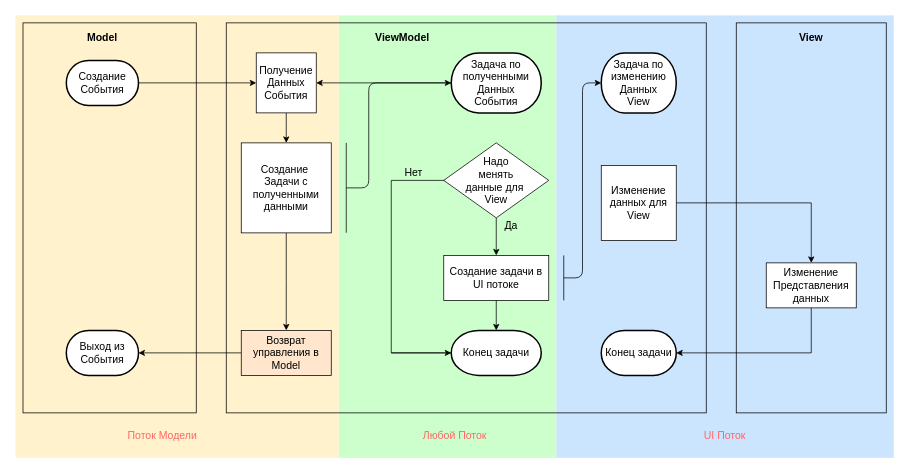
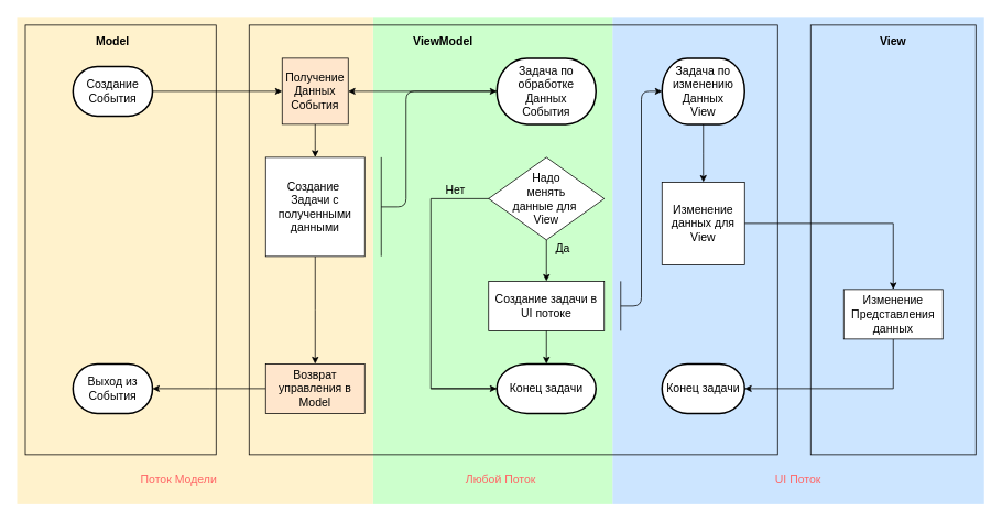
  <mxCell id="0" />
  <mxCell id="1" parent="0" />
  <mxCell id="2" value="" style="rounded=0;whiteSpace=wrap;html=1;fillColor=#CCE5FF;fontSize=14;strokeColor=none;" vertex="1" parent="1"><mxGeometry x="741" width="450" height="590" as="geometry" y="20" /></mxCell>
  <mxCell id="3" value="" style="rounded=0;whiteSpace=wrap;html=1;fillColor=#CCFFCC;fontSize=14;strokeColor=none;" vertex="1" parent="1"><mxGeometry x="451" width="290" height="590" as="geometry" y="20" /></mxCell>
  <mxCell id="4" value="" style="rounded=0;whiteSpace=wrap;html=1;fillColor=#FFF2CC;fontSize=14;strokeColor=none;" vertex="1" parent="1"><mxGeometry x="20" width="431" height="590" as="geometry" y="20" /></mxCell>
  <mxCell id="5" value="" style="rounded=0;whiteSpace=wrap;html=1;fillColor=none;" vertex="1" parent="1"><mxGeometry x="301" y="30" width="640" height="520" as="geometry" /></mxCell>
  <mxCell id="6" value="ViewModel" style="text;html=1;strokeColor=none;fillColor=none;align=center;verticalAlign=middle;whiteSpace=wrap;rounded=0;fontStyle=1;fontSize=14;" vertex="1" parent="1"><mxGeometry x="501" y="40" width="70" height="20" as="geometry" /></mxCell>
  <mxCell id="7" value="" style="edgeStyle=elbowEdgeStyle;rounded=0;orthogonalLoop=1;jettySize=auto;html=1;endArrow=classic;endFill=1;fontSize=14;" edge="1" parent="1" source="8" target="22"><mxGeometry relative="1" as="geometry" /></mxCell>
- <mxCell id="8" value="Получение&lt;br&gt;Данных&lt;br&gt;События" style="whiteSpace=wrap;html=1;aspect=fixed;fontSize=14;" vertex="1" parent="1"><mxGeometry x="341" y="70" width="80" height="80" as="geometry" /></mxCell>
+ <mxCell id="8" value="Получение&lt;br&gt;Данных&lt;br&gt;События" style="whiteSpace=wrap;html=1;aspect=fixed;fontSize=14;fillColor=#ffe6cc;" vertex="1" parent="1"><mxGeometry x="341" y="70" width="80" height="80" as="geometry" /></mxCell>
+ <mxCell id="9" style="edgeStyle=elbowEdgeStyle;rounded=0;orthogonalLoop=1;jettySize=auto;html=1;entryX=0.5;entryY=0;entryDx=0;entryDy=0;endArrow=classic;endFill=1;fontSize=14;" edge="1" parent="1" source="10" target="12"><mxGeometry relative="1" as="geometry" /></mxCell>
  <mxCell id="10" value="Задача по изменению&lt;br&gt;Данных&lt;br&gt;View" style="strokeWidth=2;html=1;shape=mxgraph.flowchart.terminator;whiteSpace=wrap;fontSize=14;" vertex="1" parent="1"><mxGeometry x="801" y="70" width="100" height="80" as="geometry" /></mxCell>
  <mxCell id="11" style="edgeStyle=elbowEdgeStyle;rounded=0;orthogonalLoop=1;jettySize=auto;html=1;entryX=0.5;entryY=0;entryDx=0;entryDy=0;endArrow=classic;endFill=1;fontSize=14;elbow=vertical;exitX=1;exitY=0.5;exitDx=0;exitDy=0;" edge="1" parent="1" source="12" target="46"><mxGeometry relative="1" as="geometry"><Array as="points"><mxPoint x="1001" y="270" /></Array></mxGeometry></mxCell>
  <mxCell id="12" value="Изменение данных для View" style="whiteSpace=wrap;html=1;aspect=fixed;fontSize=14;" vertex="1" parent="1"><mxGeometry x="801" y="220" width="100" height="100" as="geometry" /></mxCell>
  <mxCell id="13" value="Конец задачи" style="strokeWidth=2;html=1;shape=mxgraph.flowchart.terminator;whiteSpace=wrap;fontSize=14;" vertex="1" parent="1"><mxGeometry x="801" y="440" width="100" height="60" as="geometry" /></mxCell>
  <mxCell id="14" style="edgeStyle=elbowEdgeStyle;rounded=0;orthogonalLoop=1;jettySize=auto;html=1;entryX=1;entryY=0.5;entryDx=0;entryDy=0;entryPerimeter=0;endArrow=classic;endFill=1;fontSize=14;" edge="1" parent="1" source="15" target="20"><mxGeometry relative="1" as="geometry" /></mxCell>
  <mxCell id="15" value="&lt;span style=&quot;white-space: normal&quot;&gt;Возврат управления в Model&lt;/span&gt;" style="rounded=0;whiteSpace=wrap;html=1;fillColor=#ffe6cc;fontSize=14;" vertex="1" parent="1"><mxGeometry x="321" y="440" width="120" height="60" as="geometry" /></mxCell>
  <mxCell id="16" value="" style="group" vertex="1" connectable="0" parent="1"><mxGeometry x="30" y="30" width="231" height="520" as="geometry" /></mxCell>
  <mxCell id="17" value="" style="rounded=0;whiteSpace=wrap;html=1;fillColor=none;" vertex="1" parent="16"><mxGeometry width="231" height="520" as="geometry" /></mxCell>
  <mxCell id="18" value="Model" style="text;html=1;strokeColor=none;fillColor=none;align=center;verticalAlign=middle;whiteSpace=wrap;rounded=0;fontStyle=1;fontSize=14;" vertex="1" parent="16"><mxGeometry x="77" y="10.196" width="57.75" height="20.392" as="geometry" /></mxCell>
  <mxCell id="19" value="Создание&lt;br&gt;События" style="strokeWidth=2;html=1;shape=mxgraph.flowchart.terminator;whiteSpace=wrap;fontSize=14;" vertex="1" parent="16"><mxGeometry x="57.75" y="50" width="96.25" height="60" as="geometry" /></mxCell>
  <mxCell id="20" value="Выход из&lt;br&gt;События" style="strokeWidth=2;html=1;shape=mxgraph.flowchart.terminator;whiteSpace=wrap;fontSize=14;" vertex="1" parent="16"><mxGeometry x="57.75" y="410" width="96.25" height="60" as="geometry" /></mxCell>
  <mxCell id="21" style="edgeStyle=elbowEdgeStyle;rounded=0;orthogonalLoop=1;jettySize=auto;html=1;entryX=0.5;entryY=0;entryDx=0;entryDy=0;endArrow=classic;endFill=1;fontSize=14;" edge="1" parent="1" source="22" target="15"><mxGeometry relative="1" as="geometry" /></mxCell>
  <mxCell id="22" value="&lt;span style=&quot;white-space: normal&quot;&gt;Создание&amp;nbsp;&lt;/span&gt;&lt;br style=&quot;white-space: normal&quot;&gt;&lt;span style=&quot;white-space: normal&quot;&gt;Задачи&amp;nbsp;&lt;/span&gt;&lt;span style=&quot;white-space: normal&quot;&gt;с полученными данными&lt;/span&gt;" style="rounded=0;whiteSpace=wrap;html=1;fillColor=#ffffff;fontSize=14;" vertex="1" parent="1"><mxGeometry x="321" y="190" width="120" height="120" as="geometry" /></mxCell>
  <mxCell id="23" style="edgeStyle=elbowEdgeStyle;rounded=0;orthogonalLoop=1;jettySize=auto;html=1;endArrow=classic;endFill=1;fontSize=14;" edge="1" parent="1" source="19" target="8"><mxGeometry relative="1" as="geometry" /></mxCell>
  <mxCell id="24" value="" style="group" vertex="1" connectable="0" parent="1"><mxGeometry x="521" y="240" width="88" height="230" as="geometry" /></mxCell>
  <mxCell id="25" value="" style="shape=partialRectangle;whiteSpace=wrap;html=1;bottom=1;right=1;left=1;top=0;fillColor=none;routingCenterX=-0.5;fontSize=14;direction=south;" vertex="1" parent="24"><mxGeometry width="80" height="230" as="geometry" /></mxCell>
  <mxCell id="26" value="" style="group" vertex="1" connectable="0" parent="1"><mxGeometry x="571" y="70" width="180" height="430" as="geometry" /></mxCell>
- <mxCell id="27" value="Задача по полученными&lt;br&gt;Данных&lt;br&gt;События" style="strokeWidth=2;html=1;shape=mxgraph.flowchart.terminator;whiteSpace=wrap;fontSize=14;" vertex="1" parent="26"><mxGeometry x="30" width="120" height="80" as="geometry" /></mxCell>
+ <mxCell id="27" value="Задача по обработке&lt;br&gt;Данных&lt;br&gt;События" style="strokeWidth=2;html=1;shape=mxgraph.flowchart.terminator;whiteSpace=wrap;fontSize=14;" vertex="1" parent="26"><mxGeometry x="30" width="120" height="80" as="geometry" /></mxCell>
  <mxCell id="28" value="Конец задачи" style="strokeWidth=2;html=1;shape=mxgraph.flowchart.terminator;whiteSpace=wrap;fontSize=14;" vertex="1" parent="26"><mxGeometry x="30" y="370" width="120" height="60" as="geometry" /></mxCell>
  <mxCell id="29" value="Надо &lt;br&gt;менять &lt;br&gt;данные для&amp;nbsp;&lt;br&gt;View" style="rhombus;whiteSpace=wrap;html=1;fontSize=14;" vertex="1" parent="26"><mxGeometry x="20" y="120" width="140" height="100" as="geometry" /></mxCell>
  <mxCell id="30" value="&lt;span style=&quot;white-space: normal&quot;&gt;Создание задачи в UI&amp;nbsp;&lt;/span&gt;&lt;span style=&quot;white-space: normal&quot;&gt;потоке&lt;/span&gt;" style="rounded=0;whiteSpace=wrap;html=1;fontSize=14;" vertex="1" parent="26"><mxGeometry x="20" y="270" width="140" height="60" as="geometry" /></mxCell>
  <mxCell id="31" value="" style="edgeStyle=orthogonalEdgeStyle;rounded=0;orthogonalLoop=1;jettySize=auto;html=1;fontSize=14;" edge="1" parent="26" source="27" target="8"><mxGeometry relative="1" as="geometry" /></mxCell>
  <mxCell id="32" value="" style="edgeStyle=orthogonalEdgeStyle;rounded=0;orthogonalLoop=1;jettySize=auto;html=1;fontSize=14;" edge="1" parent="26" source="29" target="30"><mxGeometry relative="1" as="geometry" /></mxCell>
  <mxCell id="33" value="" style="edgeStyle=orthogonalEdgeStyle;rounded=0;orthogonalLoop=1;jettySize=auto;html=1;fontSize=14;" edge="1" parent="26" source="30" target="28"><mxGeometry relative="1" as="geometry" /></mxCell>
  <mxCell id="34" value="Да" style="text;html=1;strokeColor=none;fillColor=none;align=center;verticalAlign=middle;whiteSpace=wrap;rounded=0;fontSize=14;" vertex="1" parent="1"><mxGeometry x="661" y="290" width="40" height="20" as="geometry" /></mxCell>
  <mxCell id="35" value="Нет" style="text;html=1;strokeColor=none;fillColor=none;align=center;verticalAlign=middle;whiteSpace=wrap;rounded=0;fontSize=14;" vertex="1" parent="1"><mxGeometry x="531" y="220" width="40" height="20" as="geometry" /></mxCell>
  <mxCell id="36" value="" style="endArrow=none;html=1;fontSize=14;" edge="1" parent="1"><mxGeometry width="50" height="50" relative="1" as="geometry"><mxPoint x="751" y="400" as="sourcePoint" /><mxPoint x="751" y="340" as="targetPoint" /></mxGeometry></mxCell>
  <mxCell id="37" value="" style="endArrow=classic;html=1;fontSize=14;entryX=0;entryY=0.5;entryDx=0;entryDy=0;entryPerimeter=0;edgeStyle=elbowEdgeStyle;" edge="1" parent="1" target="10"><mxGeometry width="50" height="50" relative="1" as="geometry"><mxPoint x="751" y="370" as="sourcePoint" /><mxPoint x="801" y="330" as="targetPoint" /></mxGeometry></mxCell>
  <mxCell id="38" style="edgeStyle=elbowEdgeStyle;rounded=0;orthogonalLoop=1;jettySize=auto;elbow=vertical;html=1;entryX=1;entryY=0.5;entryDx=0;entryDy=0;entryPerimeter=0;endArrow=classic;endFill=1;fontSize=14;" edge="1" parent="1" source="46" target="13"><mxGeometry relative="1" as="geometry"><Array as="points"><mxPoint x="981" y="470" /></Array></mxGeometry></mxCell>
  <mxCell id="39" value="" style="endArrow=classic;html=1;fontSize=14;entryX=0;entryY=0.5;entryDx=0;entryDy=0;entryPerimeter=0;edgeStyle=elbowEdgeStyle;endFill=1;" edge="1" parent="1" target="27"><mxGeometry width="50" height="50" relative="1" as="geometry"><mxPoint x="461" y="250" as="sourcePoint" /><mxPoint x="521" y="150" as="targetPoint" /><Array as="points"><mxPoint x="491" y="180" /></Array></mxGeometry></mxCell>
  <mxCell id="40" value="" style="endArrow=none;html=1;fontSize=14;exitX=0.25;exitY=0.538;exitDx=0;exitDy=0;exitPerimeter=0;" edge="1" parent="1" source="5"><mxGeometry width="50" height="50" relative="1" as="geometry"><mxPoint x="411" y="240" as="sourcePoint" /><mxPoint x="461" y="190" as="targetPoint" /></mxGeometry></mxCell>
  <mxCell id="41" value="Поток Модели" style="text;html=1;strokeColor=none;fillColor=none;align=center;verticalAlign=middle;whiteSpace=wrap;rounded=0;fontSize=14;fontColor=#FF6666;" vertex="1" parent="1"><mxGeometry x="151" y="570" width="130" height="20" as="geometry" /></mxCell>
  <mxCell id="42" value="Любой Поток" style="text;html=1;strokeColor=none;fillColor=none;align=center;verticalAlign=middle;whiteSpace=wrap;rounded=0;fontSize=14;fontColor=#FF6666;" vertex="1" parent="1"><mxGeometry x="541" y="570" width="130" height="20" as="geometry" /></mxCell>
  <mxCell id="43" value="UI Поток" style="text;html=1;strokeColor=none;fillColor=none;align=center;verticalAlign=middle;whiteSpace=wrap;rounded=0;fontSize=14;fontColor=#FF6666;" vertex="1" parent="1"><mxGeometry x="901" y="570" width="130" height="20" as="geometry" /></mxCell>
  <mxCell id="44" value="" style="rounded=0;whiteSpace=wrap;html=1;fillColor=none;" vertex="1" parent="1"><mxGeometry x="981" y="30" width="200" height="520" as="geometry" /></mxCell>
  <mxCell id="45" value="View" style="text;html=1;strokeColor=none;fillColor=none;align=center;verticalAlign=middle;whiteSpace=wrap;rounded=0;fontStyle=1;fontSize=14;" vertex="1" parent="1"><mxGeometry x="1041" y="30" width="80" height="40" as="geometry" /></mxCell>
  <mxCell id="46" value="&lt;span style=&quot;white-space: normal&quot;&gt;Изменение&lt;/span&gt;&lt;br style=&quot;white-space: normal&quot;&gt;&lt;span style=&quot;white-space: normal&quot;&gt;Представления данных&lt;/span&gt;" style="rounded=0;whiteSpace=wrap;html=1;fontSize=14;" vertex="1" parent="1"><mxGeometry x="1021" y="350" width="120" height="60" as="geometry" /></mxCell>
  <mxCell id="47" value="" style="endArrow=classic;html=1;fontSize=14;exitX=1;exitY=1;exitDx=0;exitDy=0;entryX=0;entryY=0.5;entryDx=0;entryDy=0;entryPerimeter=0;" edge="1" parent="1" source="25" target="28"><mxGeometry width="50" height="50" relative="1" as="geometry"><mxPoint x="521" y="505.385" as="sourcePoint" /><mxPoint x="598" y="472" as="targetPoint" /></mxGeometry></mxCell>
